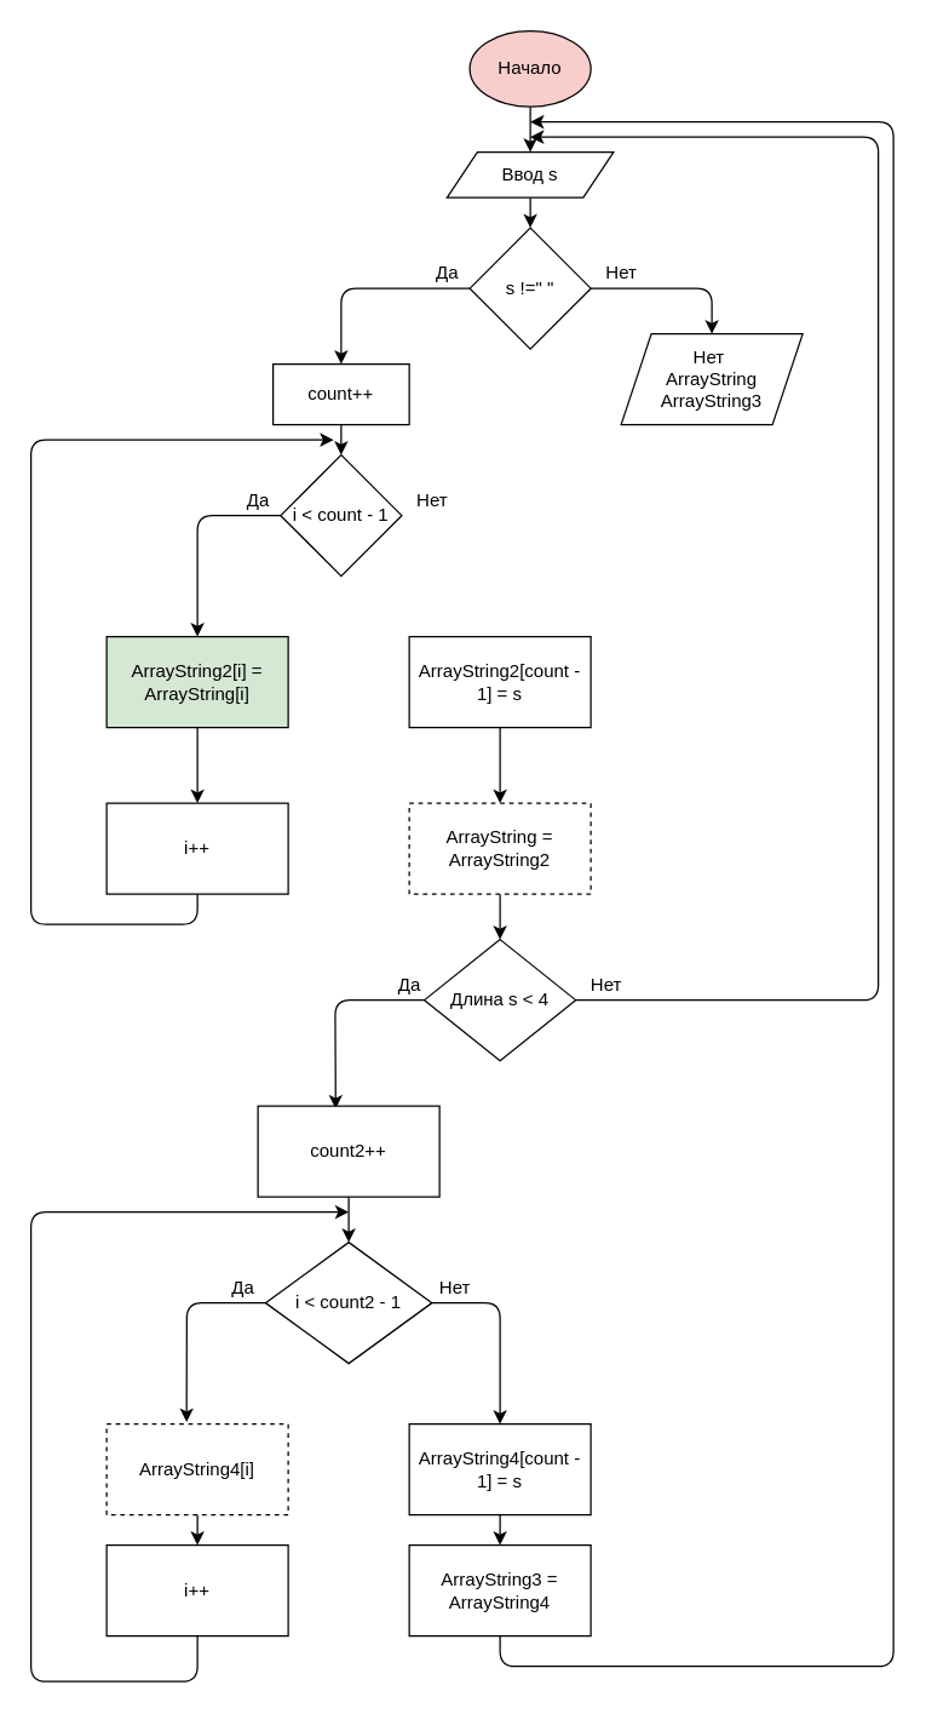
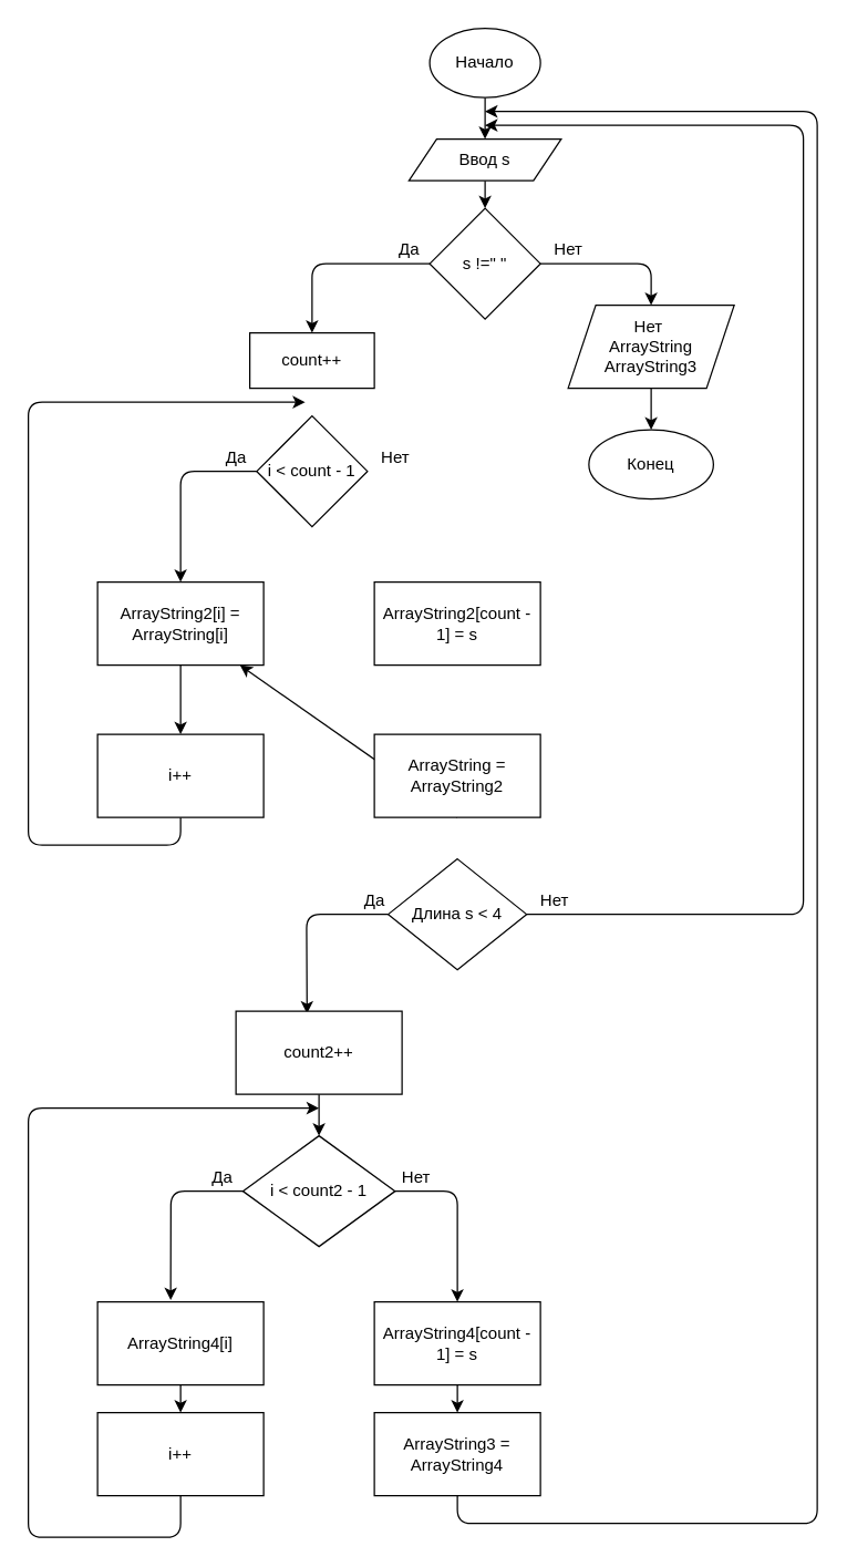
  <mxCell id="0" />
  <mxCell id="1" parent="0" />
  <mxCell id="2" style="edgeStyle=none;html=1;exitX=0.5;exitY=1;exitDx=0;exitDy=0;entryX=0.5;entryY=0;entryDx=0;entryDy=0;" edge="1" parent="1" source="3" target="5"><mxGeometry relative="1" as="geometry" /></mxCell>
- <mxCell id="3" value="Начало" style="ellipse;whiteSpace=wrap;html=1;fillColor=#f8cecc;" vertex="1" parent="1"><mxGeometry x="310" width="80" height="50" as="geometry" y="20" /></mxCell>
+ <mxCell id="3" value="Начало" style="ellipse;whiteSpace=wrap;html=1;" vertex="1" parent="1"><mxGeometry x="310" width="80" height="50" as="geometry" y="20" /></mxCell>
  <mxCell id="4" style="edgeStyle=none;html=1;exitX=0.5;exitY=1;exitDx=0;exitDy=0;entryX=0.5;entryY=0;entryDx=0;entryDy=0;" edge="1" parent="1" source="5" target="8"><mxGeometry relative="1" as="geometry" /></mxCell>
  <mxCell id="5" value="Ввод s" style="shape=parallelogram;perimeter=parallelogramPerimeter;whiteSpace=wrap;html=1;fixedSize=1;" vertex="1" parent="1"><mxGeometry x="295" y="100" width="110" height="30" as="geometry" /></mxCell>
  <mxCell id="6" style="edgeStyle=none;html=1;entryX=0.5;entryY=0;entryDx=0;entryDy=0;" edge="1" parent="1" source="8" target="10"><mxGeometry relative="1" as="geometry"><Array as="points"><mxPoint x="225" y="190" /></Array></mxGeometry></mxCell>
  <mxCell id="7" style="edgeStyle=none;html=1;exitX=1;exitY=0.5;exitDx=0;exitDy=0;entryX=0.5;entryY=0;entryDx=0;entryDy=0;" edge="1" parent="1" source="8" target="12"><mxGeometry relative="1" as="geometry"><Array as="points"><mxPoint x="470" y="190" /></Array></mxGeometry></mxCell>
  <mxCell id="8" value="s !=&quot; &quot;" style="rhombus;whiteSpace=wrap;html=1;" vertex="1" parent="1"><mxGeometry x="310" y="150" width="80" height="80" as="geometry" /></mxCell>
- <mxCell id="9" value="" style="edgeStyle=none;html=1;" edge="1" parent="1" source="10" target="15"><mxGeometry relative="1" as="geometry" /></mxCell>
  <mxCell id="10" value="count++" style="rounded=0;whiteSpace=wrap;html=1;" vertex="1" parent="1"><mxGeometry x="180" y="240" width="90" height="40" as="geometry" /></mxCell>
+ <mxCell id="11" style="edgeStyle=none;html=1;exitX=0.5;exitY=1;exitDx=0;exitDy=0;entryX=0.5;entryY=0;entryDx=0;entryDy=0;" edge="1" parent="1" source="12" target="13"><mxGeometry relative="1" as="geometry" /></mxCell>
  <mxCell id="12" value="Нет&amp;nbsp;&lt;br&gt;ArrayString&lt;br&gt;ArrayString3" style="shape=parallelogram;perimeter=parallelogramPerimeter;whiteSpace=wrap;html=1;fixedSize=1;" vertex="1" parent="1"><mxGeometry x="410" y="220" width="120" height="60" as="geometry" /></mxCell>
+ <mxCell id="13" value="Конец" style="ellipse;whiteSpace=wrap;html=1;" vertex="1" parent="1"><mxGeometry x="425" y="310" width="90" height="50" as="geometry" /></mxCell>
  <mxCell id="14" style="edgeStyle=none;html=1;exitX=0;exitY=0.5;exitDx=0;exitDy=0;" edge="1" parent="1" source="15" target="17"><mxGeometry relative="1" as="geometry"><Array as="points"><mxPoint x="130" y="340" /></Array></mxGeometry></mxCell>
  <mxCell id="15" value="i &amp;lt; count - 1" style="rhombus;whiteSpace=wrap;html=1;" vertex="1" parent="1"><mxGeometry x="185" y="300" width="80" height="80" as="geometry" /></mxCell>
  <mxCell id="16" style="edgeStyle=none;html=1;exitX=0.5;exitY=1;exitDx=0;exitDy=0;entryX=0.5;entryY=0;entryDx=0;entryDy=0;" edge="1" parent="1" source="17" target="21"><mxGeometry relative="1" as="geometry" /></mxCell>
- <mxCell id="17" value="ArrayString2[i] = ArrayString[i]" style="rounded=0;whiteSpace=wrap;html=1;fillColor=#d5e8d4;" vertex="1" parent="1"><mxGeometry x="70" y="420" width="120" height="60" as="geometry" /></mxCell>
- <mxCell id="18" style="edgeStyle=none;html=1;exitX=0.5;exitY=1;exitDx=0;exitDy=0;entryX=0.5;entryY=0;entryDx=0;entryDy=0;" edge="1" parent="1" source="19" target="23"><mxGeometry relative="1" as="geometry" /></mxCell>
+ <mxCell id="17" value="ArrayString2[i] = ArrayString[i]" style="rounded=0;whiteSpace=wrap;html=1;" vertex="1" parent="1"><mxGeometry x="70" y="420" width="120" height="60" as="geometry" /></mxCell>
  <mxCell id="19" value="ArrayString2[count - 1] = s" style="rounded=0;whiteSpace=wrap;html=1;" vertex="1" parent="1"><mxGeometry x="270" y="420" width="120" height="60" as="geometry" /></mxCell>
  <mxCell id="20" style="edgeStyle=none;html=1;exitX=0.5;exitY=1;exitDx=0;exitDy=0;" edge="1" parent="1" source="21"><mxGeometry relative="1" as="geometry"><mxPoint x="220" y="290" as="targetPoint" /><Array as="points"><mxPoint x="130" y="610" /><mxPoint x="20" y="610" /><mxPoint x="20" y="290" /></Array></mxGeometry></mxCell>
  <mxCell id="21" value="i++" style="rounded=0;whiteSpace=wrap;html=1;" vertex="1" parent="1"><mxGeometry x="70" y="530" width="120" height="60" as="geometry" /></mxCell>
- <mxCell id="22" style="edgeStyle=none;html=1;exitX=0.5;exitY=1;exitDx=0;exitDy=0;entryX=0.5;entryY=0;entryDx=0;entryDy=0;" edge="1" parent="1" source="23" target="26"><mxGeometry relative="1" as="geometry" /></mxCell>
- <mxCell id="23" value="ArrayString = ArrayString2" style="rounded=0;whiteSpace=wrap;html=1;dashed=1;" vertex="1" parent="1"><mxGeometry x="270" y="530" width="120" height="60" as="geometry" /></mxCell>
+ <mxCell id="22" style="edgeStyle=none;html=1;exitX=0.5;exitY=1;exitDx=0;exitDy=0;" edge="1" parent="1" source="23" target="17"><mxGeometry relative="1" as="geometry" /></mxCell>
+ <mxCell id="23" value="ArrayString = ArrayString2" style="rounded=0;whiteSpace=wrap;html=1;" vertex="1" parent="1"><mxGeometry x="270" y="530" width="120" height="60" as="geometry" /></mxCell>
  <mxCell id="24" style="edgeStyle=none;html=1;exitX=0;exitY=0.5;exitDx=0;exitDy=0;entryX=0.428;entryY=0.029;entryDx=0;entryDy=0;entryPerimeter=0;" edge="1" parent="1" source="26" target="28"><mxGeometry relative="1" as="geometry"><Array as="points"><mxPoint x="221" y="660" /></Array></mxGeometry></mxCell>
  <mxCell id="25" style="edgeStyle=none;html=1;exitX=1;exitY=0.5;exitDx=0;exitDy=0;" edge="1" parent="1" source="26"><mxGeometry relative="1" as="geometry"><mxPoint x="350" y="90" as="targetPoint" /><Array as="points"><mxPoint x="580" y="660" /><mxPoint x="580" y="390" /><mxPoint x="580" y="90" /></Array></mxGeometry></mxCell>
  <mxCell id="26" value="Длина s &amp;lt; 4" style="rhombus;whiteSpace=wrap;html=1;" vertex="1" parent="1"><mxGeometry x="280" y="620" width="100" height="80" as="geometry" /></mxCell>
  <mxCell id="27" style="edgeStyle=none;html=1;exitX=0.5;exitY=1;exitDx=0;exitDy=0;entryX=0.5;entryY=0;entryDx=0;entryDy=0;" edge="1" parent="1" source="28" target="31"><mxGeometry relative="1" as="geometry" /></mxCell>
  <mxCell id="28" value="count2++" style="rounded=0;whiteSpace=wrap;html=1;" vertex="1" parent="1"><mxGeometry x="170" y="730" width="120" height="60" as="geometry" /></mxCell>
  <mxCell id="29" style="edgeStyle=none;html=1;exitX=0;exitY=0.5;exitDx=0;exitDy=0;entryX=0.44;entryY=-0.022;entryDx=0;entryDy=0;entryPerimeter=0;" edge="1" parent="1" source="31" target="33"><mxGeometry relative="1" as="geometry"><Array as="points"><mxPoint x="123" y="860" /></Array></mxGeometry></mxCell>
  <mxCell id="30" style="edgeStyle=none;html=1;exitX=1;exitY=0.5;exitDx=0;exitDy=0;entryX=0.5;entryY=0;entryDx=0;entryDy=0;" edge="1" parent="1" source="31" target="35"><mxGeometry relative="1" as="geometry"><Array as="points"><mxPoint x="330" y="860" /></Array></mxGeometry></mxCell>
  <mxCell id="31" value="i &amp;lt; count2 - 1" style="rhombus;whiteSpace=wrap;html=1;" vertex="1" parent="1"><mxGeometry x="175" y="820" width="110" height="80" as="geometry" /></mxCell>
  <mxCell id="32" style="edgeStyle=none;html=1;exitX=0.5;exitY=1;exitDx=0;exitDy=0;entryX=0.5;entryY=0;entryDx=0;entryDy=0;" edge="1" parent="1" source="33" target="37"><mxGeometry relative="1" as="geometry" /></mxCell>
- <mxCell id="33" value="ArrayString4[i]" style="rounded=0;whiteSpace=wrap;html=1;dashed=1;" vertex="1" parent="1"><mxGeometry x="70" y="940" width="120" height="60" as="geometry" /></mxCell>
+ <mxCell id="33" value="ArrayString4[i]" style="rounded=0;whiteSpace=wrap;html=1;" vertex="1" parent="1"><mxGeometry x="70" y="940" width="120" height="60" as="geometry" /></mxCell>
  <mxCell id="34" style="edgeStyle=none;html=1;exitX=0.5;exitY=1;exitDx=0;exitDy=0;entryX=0.5;entryY=0;entryDx=0;entryDy=0;" edge="1" parent="1" source="35" target="39"><mxGeometry relative="1" as="geometry" /></mxCell>
  <mxCell id="35" value="ArrayString4[count - 1] = s" style="rounded=0;whiteSpace=wrap;html=1;" vertex="1" parent="1"><mxGeometry x="270" y="940" width="120" height="60" as="geometry" /></mxCell>
  <mxCell id="36" style="edgeStyle=none;html=1;exitX=0.5;exitY=1;exitDx=0;exitDy=0;" edge="1" parent="1" source="37"><mxGeometry relative="1" as="geometry"><mxPoint x="230" y="800" as="targetPoint" /><Array as="points"><mxPoint x="130" y="1110" /><mxPoint x="20" y="1110" /><mxPoint x="20" y="800" /></Array></mxGeometry></mxCell>
  <mxCell id="37" value="i++" style="rounded=0;whiteSpace=wrap;html=1;" vertex="1" parent="1"><mxGeometry x="70" y="1020" width="120" height="60" as="geometry" /></mxCell>
  <mxCell id="38" style="edgeStyle=none;html=1;exitX=0.5;exitY=1;exitDx=0;exitDy=0;" edge="1" parent="1" source="39"><mxGeometry relative="1" as="geometry"><mxPoint x="350" y="80" as="targetPoint" /><Array as="points"><mxPoint x="330" y="1100" /><mxPoint x="590" y="1100" /><mxPoint x="590" y="590" /><mxPoint x="590" y="80" /></Array></mxGeometry></mxCell>
  <mxCell id="39" value="ArrayString3 = ArrayString4" style="rounded=0;whiteSpace=wrap;html=1;" vertex="1" parent="1"><mxGeometry x="270" y="1020" width="120" height="60" as="geometry" /></mxCell>
  <mxCell id="40" value="Нет" style="text;html=1;align=center;verticalAlign=middle;resizable=0;points=[];autosize=1;strokeColor=none;fillColor=none;" vertex="1" parent="1"><mxGeometry x="390" y="170" width="40" height="20" as="geometry" /></mxCell>
  <mxCell id="41" value="Да" style="text;html=1;align=center;verticalAlign=middle;resizable=0;points=[];autosize=1;strokeColor=none;fillColor=none;" vertex="1" parent="1"><mxGeometry x="280" y="170" width="30" height="20" as="geometry" /></mxCell>
  <mxCell id="42" value="Да" style="text;html=1;align=center;verticalAlign=middle;resizable=0;points=[];autosize=1;strokeColor=none;fillColor=none;" vertex="1" parent="1"><mxGeometry x="155" y="320" width="30" height="20" as="geometry" /></mxCell>
  <mxCell id="43" value="Нет" style="text;html=1;align=center;verticalAlign=middle;resizable=0;points=[];autosize=1;strokeColor=none;fillColor=none;" vertex="1" parent="1"><mxGeometry x="265" y="320" width="40" height="20" as="geometry" /></mxCell>
  <mxCell id="44" value="Да" style="text;html=1;align=center;verticalAlign=middle;resizable=0;points=[];autosize=1;strokeColor=none;fillColor=none;" vertex="1" parent="1"><mxGeometry x="255" y="640" width="30" height="20" as="geometry" /></mxCell>
  <mxCell id="45" value="Да" style="text;html=1;align=center;verticalAlign=middle;resizable=0;points=[];autosize=1;strokeColor=none;fillColor=none;" vertex="1" parent="1"><mxGeometry x="145" y="840" width="30" height="20" as="geometry" /></mxCell>
  <mxCell id="46" value="Нет" style="text;html=1;align=center;verticalAlign=middle;resizable=0;points=[];autosize=1;strokeColor=none;fillColor=none;" vertex="1" parent="1"><mxGeometry x="280" y="840" width="40" height="20" as="geometry" /></mxCell>
  <mxCell id="47" value="Нет&lt;br&gt;" style="text;html=1;align=center;verticalAlign=middle;resizable=0;points=[];autosize=1;strokeColor=none;fillColor=none;" vertex="1" parent="1"><mxGeometry x="380" y="640" width="40" height="20" as="geometry" /></mxCell>
